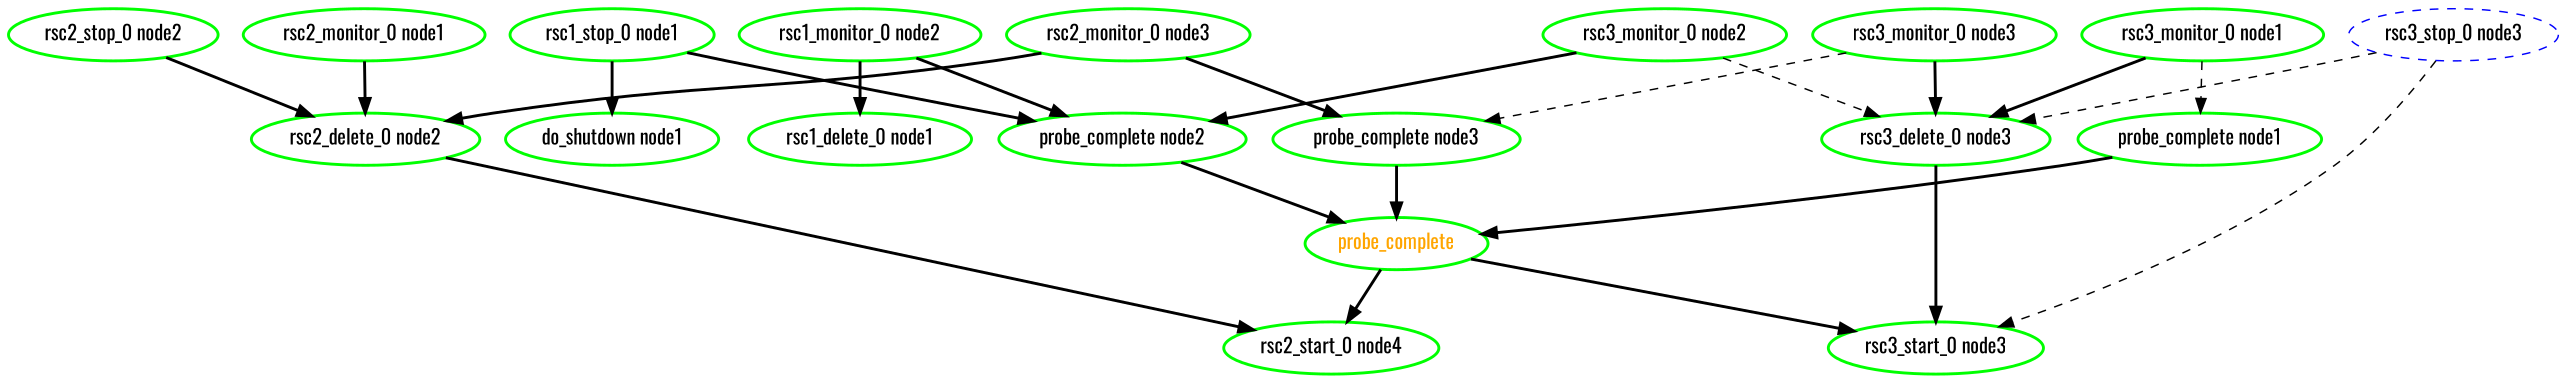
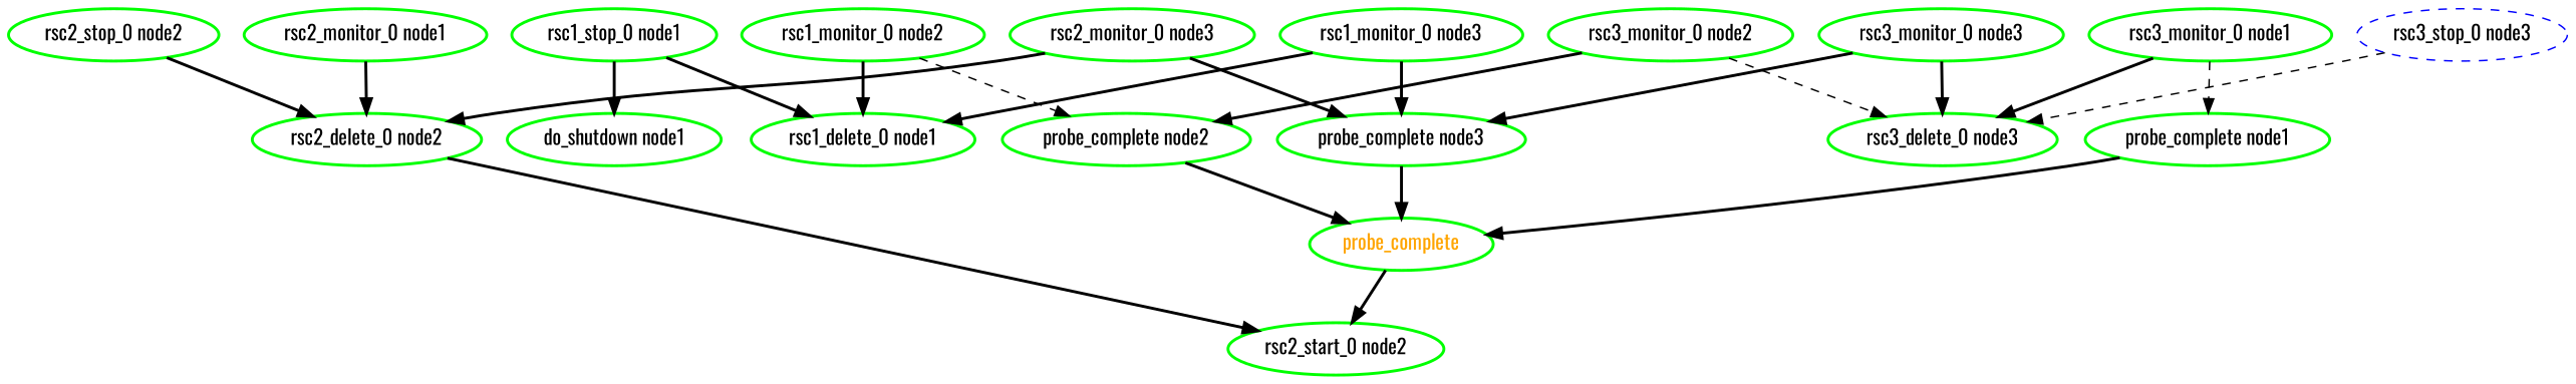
  digraph {
    fontname=Oswald
    node [color=green fontcolor=black fontname=Oswald style=bold]
    edge [fontname=Oswald style=bold]
    "rsc1_stop_0 node1"
    "rsc1_delete_0 node1"
    "do_shutdown node1"
    "rsc2_stop_0 node2"
    "rsc2_delete_0 node2"
-   "rsc2_start_0 node2" [label="rsc2_start_0 node4"]
+   "rsc2_start_0 node2"
    "rsc3_stop_0 node3" [color=blue style=dashed]
    "rsc3_delete_0 node3"
-   "rsc3_start_0 node3"
    probe_complete [fontcolor=orange]
    "probe_complete node1"
    "rsc2_monitor_0 node1"
    "rsc3_monitor_0 node1"
    "probe_complete node2"
    "rsc1_monitor_0 node2"
    "rsc3_monitor_0 node2"
    "probe_complete node3"
+   "rsc1_monitor_0 node3"
    "rsc2_monitor_0 node3"
    "rsc3_monitor_0 node3"
-   "rsc1_stop_0 node1" -> "probe_complete node2"
+   "rsc1_stop_0 node1" -> "rsc1_delete_0 node1"
    "rsc1_stop_0 node1" -> "do_shutdown node1"
    "rsc2_stop_0 node2" -> "rsc2_delete_0 node2"
    "rsc2_delete_0 node2" -> "rsc2_start_0 node2"
    "rsc3_stop_0 node3" -> "rsc3_delete_0 node3" [style=dashed]
-   "rsc3_stop_0 node3" -> "rsc3_start_0 node3" [style=dashed]
-   "rsc3_delete_0 node3" -> "rsc3_start_0 node3"
    probe_complete -> "rsc2_start_0 node2"
-   probe_complete -> "rsc3_start_0 node3"
    "probe_complete node1" -> probe_complete
    "rsc2_monitor_0 node1" -> "rsc2_delete_0 node2"
    "rsc3_monitor_0 node1" -> "rsc3_delete_0 node3"
    "rsc3_monitor_0 node1" -> "probe_complete node1" [style=dashed]
    "probe_complete node2" -> probe_complete
    "rsc1_monitor_0 node2" -> "rsc1_delete_0 node1"
-   "rsc1_monitor_0 node2" -> "probe_complete node2"
+   "rsc1_monitor_0 node2" -> "probe_complete node2" [style=dashed]
    "rsc3_monitor_0 node2" -> "rsc3_delete_0 node3" [style=dashed]
    "rsc3_monitor_0 node2" -> "probe_complete node2"
    "probe_complete node3" -> probe_complete
+   "rsc1_monitor_0 node3" -> "rsc1_delete_0 node1"
+   "rsc1_monitor_0 node3" -> "probe_complete node3"
    "rsc2_monitor_0 node3" -> "rsc2_delete_0 node2"
    "rsc2_monitor_0 node3" -> "probe_complete node3"
    "rsc3_monitor_0 node3" -> "rsc3_delete_0 node3"
-   "rsc3_monitor_0 node3" -> "probe_complete node3" [style=dashed]
+   "rsc3_monitor_0 node3" -> "probe_complete node3"
  }
